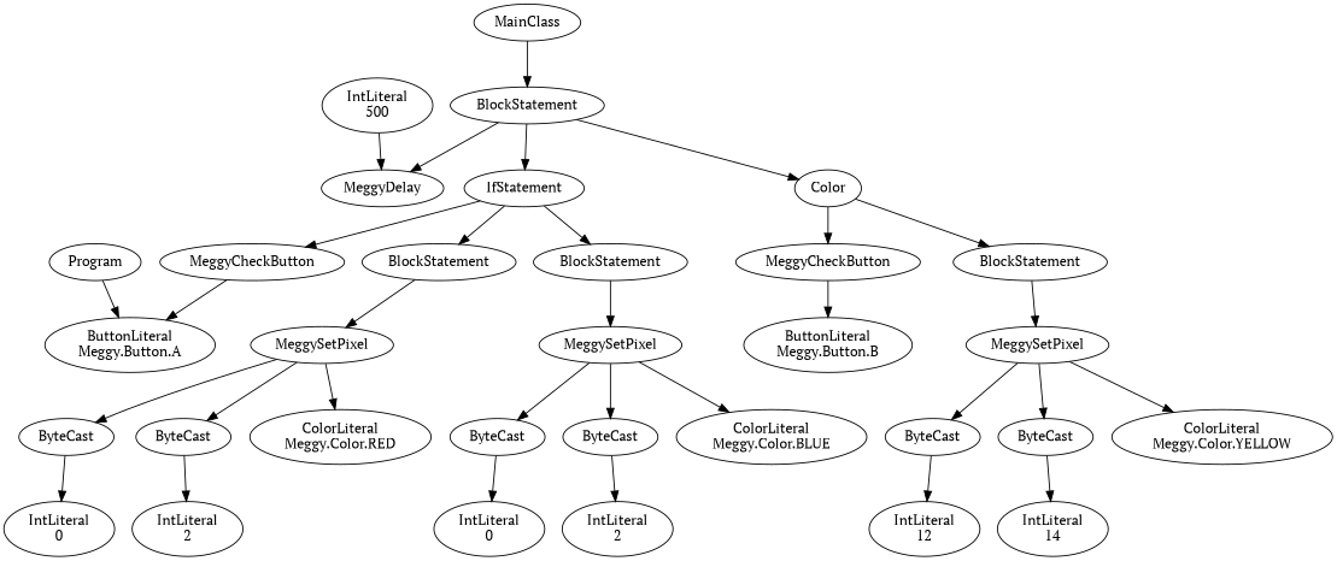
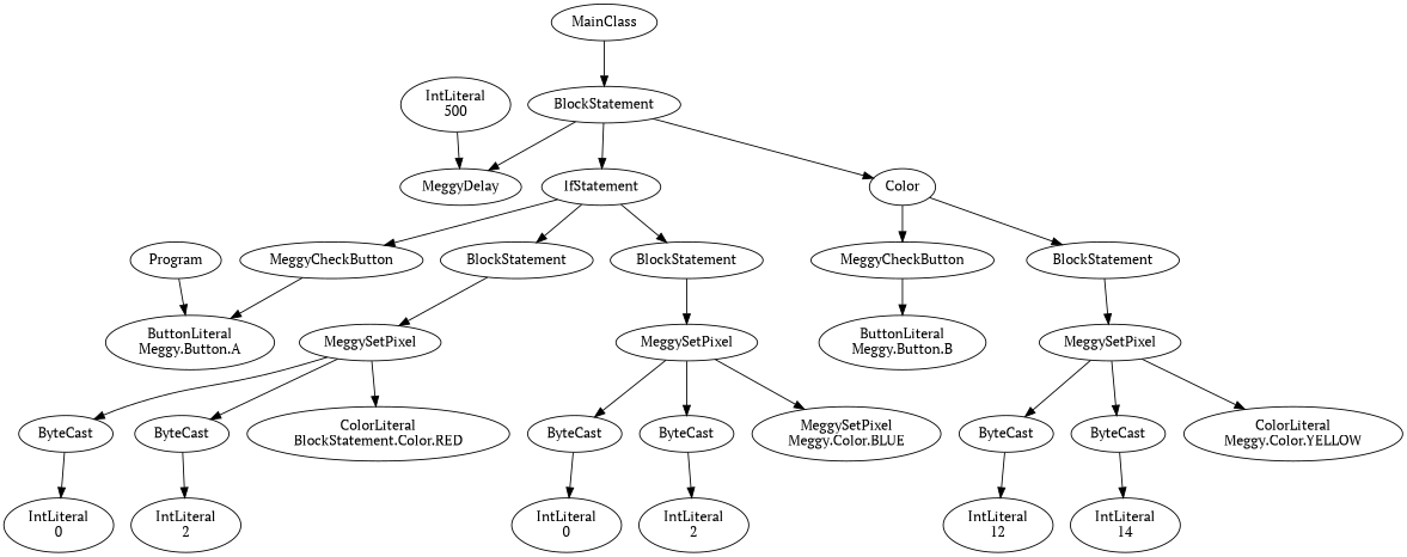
  digraph {
    fontname="PT Serif"
    node [fontname="PT Serif"]
    edge [fontname="PT Serif"]
    n1 [label=Program]
    n2 [label="ButtonLiteral\nMeggy.Button.A"]
    n3 [label=MainClass]
    n4 [label=BlockStatement]
    n5 [label=MeggyDelay]
    n6 [label=IfStatement]
    n7 [label=Color]
    n8 [label=MeggyCheckButton]
    n9 [label=BlockStatement]
    n10 [label=BlockStatement]
    n11 [label=MeggyCheckButton]
    n12 [label=BlockStatement]
    n13 [label="IntLiteral\n500"]
    n14 [label=MeggySetPixel]
    n15 [label=MeggySetPixel]
    n16 [label=ByteCast]
    n17 [label=ByteCast]
-   n18 [label="ColorLiteral\nMeggy.Color.RED"]
+   n18 [label="ColorLiteral\nBlockStatement.Color.RED"]
    n19 [label="IntLiteral\n0"]
    n20 [label="IntLiteral\n2"]
    n21 [label=ByteCast]
    n22 [label=ByteCast]
-   n23 [label="ColorLiteral\nMeggy.Color.BLUE"]
+   n23 [label="MeggySetPixel\nMeggy.Color.BLUE"]
    n24 [label="IntLiteral\n0"]
    n25 [label="IntLiteral\n2"]
    n26 [label="ButtonLiteral\nMeggy.Button.B"]
    n27 [label=MeggySetPixel]
    n28 [label=ByteCast]
    n29 [label=ByteCast]
    n30 [label="ColorLiteral\nMeggy.Color.YELLOW"]
    n31 [label="IntLiteral\n12"]
    n32 [label="IntLiteral\n14"]
    n1 -> n2
    n3 -> n4
    n4 -> n5
    n4 -> n6
    n4 -> n7
    n6 -> n8
    n6 -> n9
    n6 -> n10
    n7 -> n11
    n7 -> n12
    n8 -> n2
    n9 -> n14
    n10 -> n15
    n11 -> n26
    n12 -> n27
    n13 -> n5
    n14 -> n16
    n14 -> n17
    n14 -> n18
    n15 -> n21
    n15 -> n22
    n15 -> n23
    n16 -> n19
    n17 -> n20
    n21 -> n24
    n22 -> n25
    n27 -> n28
    n27 -> n29
    n27 -> n30
    n28 -> n31
    n29 -> n32
  }
